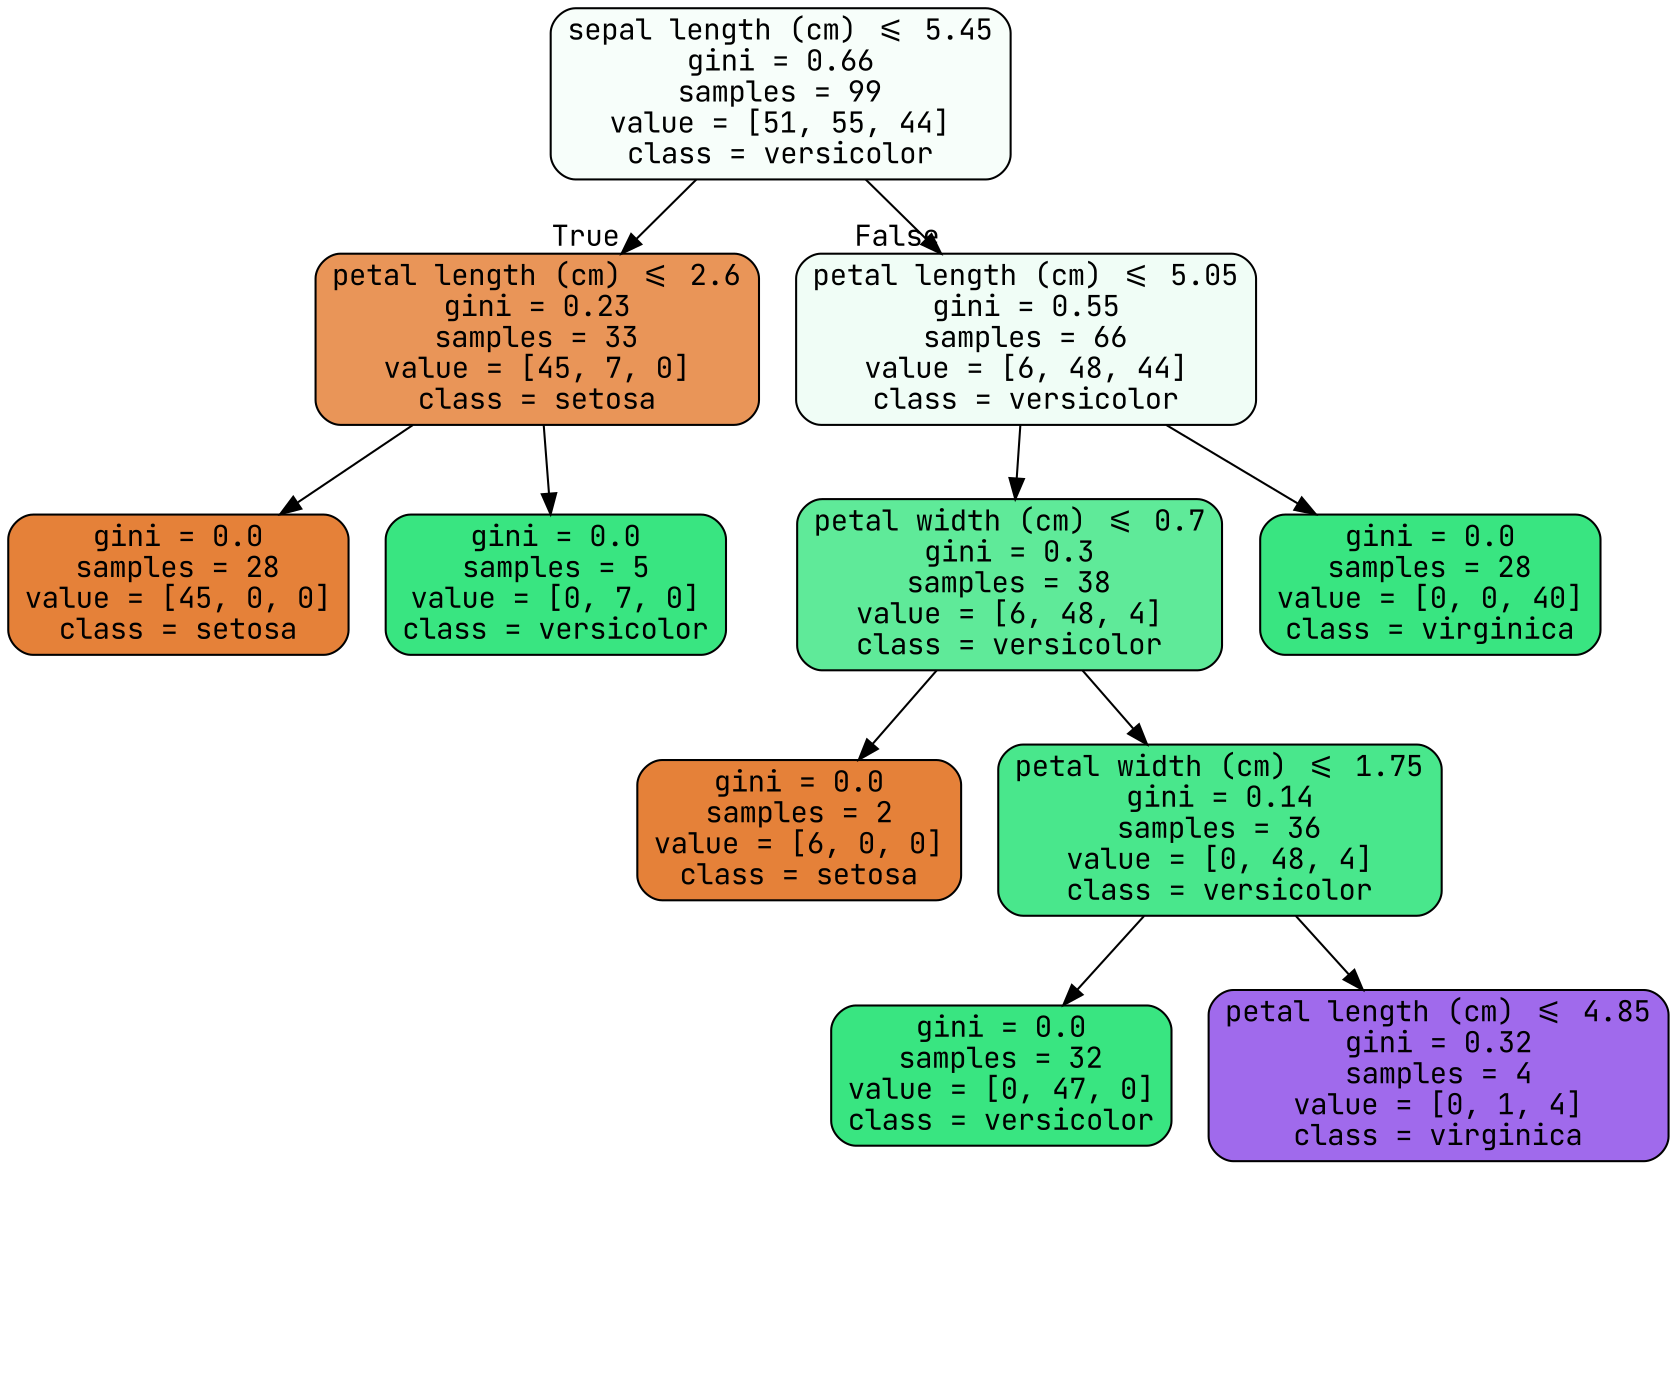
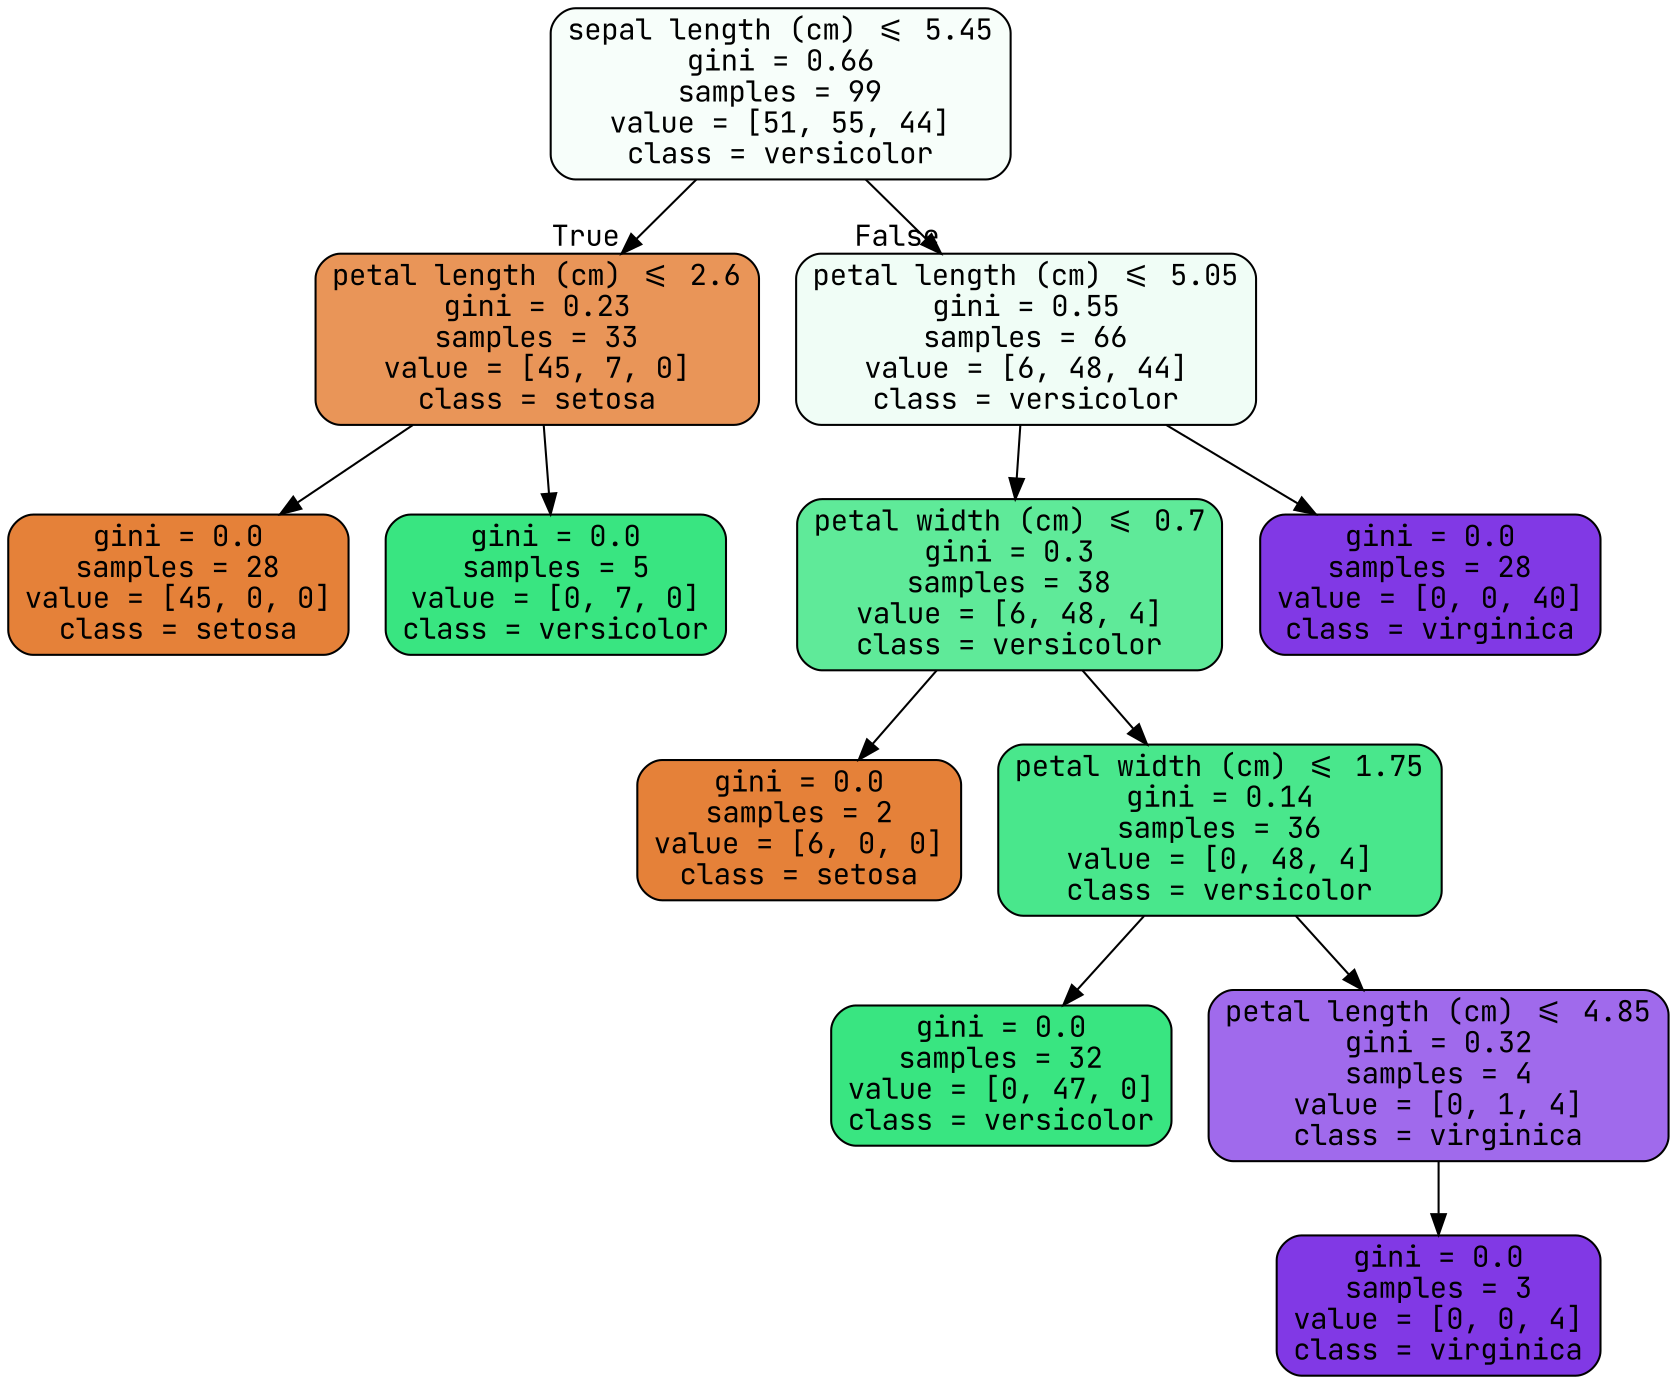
  digraph {
    fontname="JetBrains Mono"
    node [color=black fillcolor="#e58139" fontname="JetBrains Mono" shape=box style="filled, rounded"]
    edge [fontname="JetBrains Mono"]
    n1 [fillcolor="#f7fefa" label="sepal length (cm) <= 5.45\ngini = 0.66\nsamples = 99\nvalue = [51, 55, 44]\nclass = versicolor"]
    n2 [fillcolor="#e99558" label="petal length (cm) <= 2.6\ngini = 0.23\nsamples = 33\nvalue = [45, 7, 0]\nclass = setosa"]
    n3 [fillcolor="#f0fdf6" label="petal length (cm) <= 5.05\ngini = 0.55\nsamples = 66\nvalue = [6, 48, 44]\nclass = versicolor"]
    n4 [label="gini = 0.0\nsamples = 28\nvalue = [45, 0, 0]\nclass = setosa"]
    n5 [fillcolor="#39e581" label="gini = 0.0\nsamples = 5\nvalue = [0, 7, 0]\nclass = versicolor"]
    n6 [fillcolor="#5fea99" label="petal width (cm) <= 0.7\ngini = 0.3\nsamples = 38\nvalue = [6, 48, 4]\nclass = versicolor"]
-   n7 [fillcolor="#39e581" label="gini = 0.0\nsamples = 28\nvalue = [0, 0, 40]\nclass = virginica"]
+   n7 [fillcolor="#8139e5" label="gini = 0.0\nsamples = 28\nvalue = [0, 0, 40]\nclass = virginica"]
    n8 [label="gini = 0.0\nsamples = 2\nvalue = [6, 0, 0]\nclass = setosa"]
    n9 [fillcolor="#49e78c" label="petal width (cm) <= 1.75\ngini = 0.14\nsamples = 36\nvalue = [0, 48, 4]\nclass = versicolor"]
    n10 [fillcolor="#39e581" label="gini = 0.0\nsamples = 32\nvalue = [0, 47, 0]\nclass = versicolor"]
    n11 [fillcolor="#a06aec" label="petal length (cm) <= 4.85\ngini = 0.32\nsamples = 4\nvalue = [0, 1, 4]\nclass = virginica"]
+   n12 [fillcolor="#8139e5" label="gini = 0.0\nsamples = 3\nvalue = [0, 0, 4]\nclass = virginica"]
    n1 -> n2 [headlabel=True labelangle=45 labeldistance=2.5]
    n1 -> n3 [headlabel=False labelangle=-45 labeldistance=2.5]
    n2 -> n4
    n2 -> n5
    n3 -> n6
    n3 -> n7
    n6 -> n8
    n6 -> n9
    n9 -> n10
    n9 -> n11
+   n11 -> n12
  }
